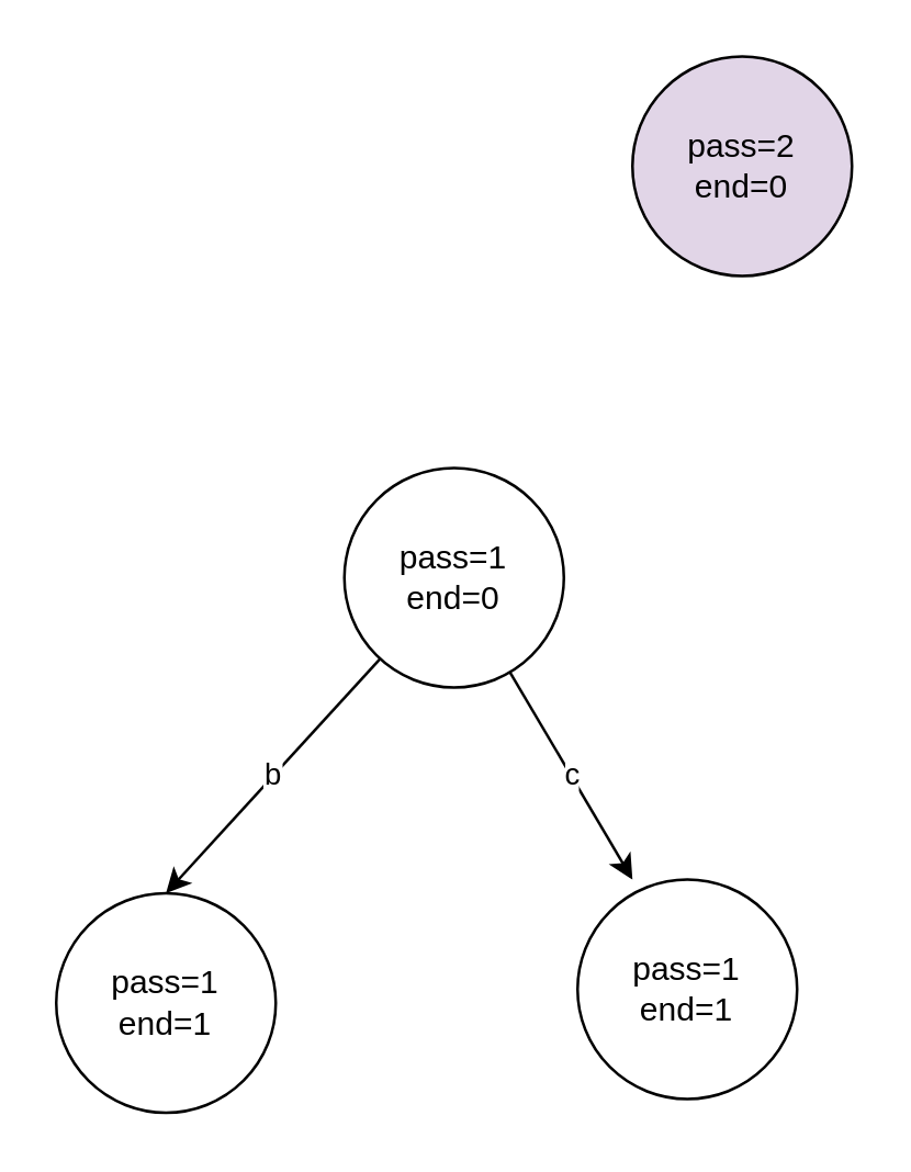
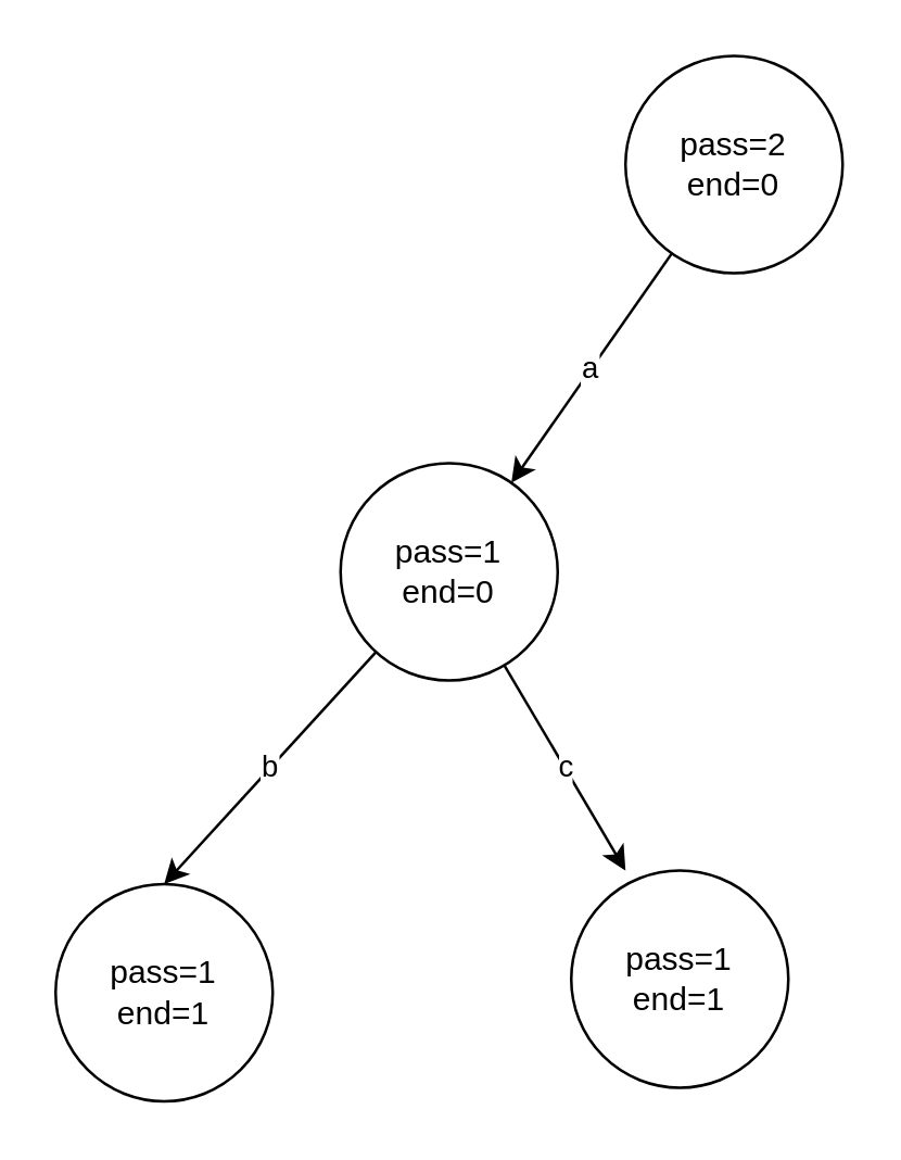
  <mxCell id="0" />
  <mxCell id="1" parent="0" />
- <mxCell id="3" value="pass=2&lt;br&gt;end=0" style="ellipse;whiteSpace=wrap;html=1;aspect=fixed;fillColor=#e1d5e7;" vertex="1" parent="1"><mxGeometry x="230" y="20" width="80" height="80" as="geometry" /></mxCell>
+ <mxCell id="2" value="a" style="edgeStyle=none;html=1;" edge="1" parent="1" source="3" target="6"><mxGeometry relative="1" as="geometry" /></mxCell>
+ <mxCell id="3" value="pass=2&lt;br&gt;end=0" style="ellipse;whiteSpace=wrap;html=1;aspect=fixed;" vertex="1" parent="1"><mxGeometry x="230" y="20" width="80" height="80" as="geometry" /></mxCell>
  <mxCell id="4" value="c" style="edgeStyle=none;html=1;entryX=0.25;entryY=0;entryDx=0;entryDy=0;entryPerimeter=0;" edge="1" parent="1" source="6" target="7"><mxGeometry relative="1" as="geometry" /></mxCell>
  <mxCell id="5" value="b" style="edgeStyle=none;html=1;entryX=0.5;entryY=0;entryDx=0;entryDy=0;" edge="1" parent="1" source="6" target="8"><mxGeometry relative="1" as="geometry" /></mxCell>
  <mxCell id="6" value="pass=1&lt;br&gt;end=0" style="ellipse;whiteSpace=wrap;html=1;aspect=fixed;" vertex="1" parent="1"><mxGeometry x="125" y="170" width="80" height="80" as="geometry" /></mxCell>
  <mxCell id="7" value="pass=1&lt;br&gt;end=1" style="ellipse;whiteSpace=wrap;html=1;aspect=fixed;" vertex="1" parent="1"><mxGeometry x="210" y="320" width="80" height="80" as="geometry" /></mxCell>
  <mxCell id="8" value="pass=1&lt;br&gt;end=1" style="ellipse;whiteSpace=wrap;html=1;aspect=fixed;" vertex="1" parent="1"><mxGeometry x="20" y="325" width="80" height="80" as="geometry" /></mxCell>
